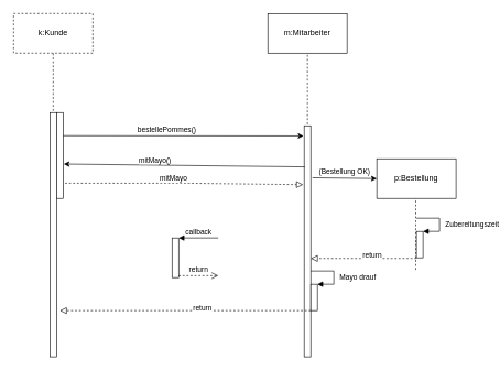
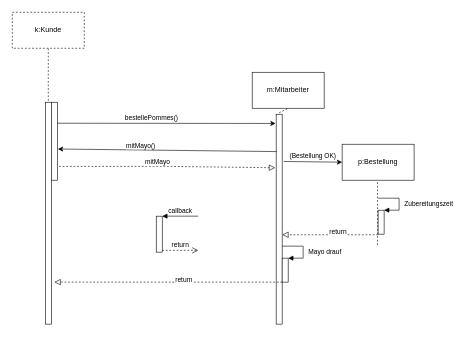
  <mxCell id="0" />
  <mxCell id="1" parent="0" />
  <mxCell id="2" value="k:Kunde" style="rounded=0;whiteSpace=wrap;html=1;dashed=1;" vertex="1" parent="1"><mxGeometry x="20" y="20" width="120" height="60" as="geometry" /></mxCell>
- <mxCell id="3" value="m:Mitarbeiter" style="rounded=0;whiteSpace=wrap;html=1;" vertex="1" parent="1"><mxGeometry x="405" y="20" width="120" height="60" as="geometry" /></mxCell>
+ <mxCell id="3" value="m:Mitarbeiter" style="rounded=0;whiteSpace=wrap;html=1;" vertex="1" parent="1"><mxGeometry x="420" y="120" width="120" height="60" as="geometry" /></mxCell>
  <mxCell id="4" value="" style="html=1;points=[];perimeter=orthogonalPerimeter;" vertex="1" parent="1"><mxGeometry x="75" y="170" width="10" height="370" as="geometry" /></mxCell>
  <mxCell id="5" value="" style="endArrow=none;dashed=1;html=1;entryX=0.5;entryY=1;entryDx=0;entryDy=0;exitX=0.5;exitY=-0.007;exitDx=0;exitDy=0;exitPerimeter=0;" edge="1" parent="1" source="4" target="2"><mxGeometry width="50" height="50" relative="1" as="geometry"><mxPoint x="-10" y="190" as="sourcePoint" /><mxPoint x="40" y="140" as="targetPoint" /></mxGeometry></mxCell>
  <mxCell id="6" value="" style="html=1;points=[];perimeter=orthogonalPerimeter;" vertex="1" parent="1"><mxGeometry x="460" y="190" width="10" height="350" as="geometry" /></mxCell>
  <mxCell id="7" value="" style="endArrow=none;dashed=1;html=1;entryX=0.5;entryY=1;entryDx=0;entryDy=0;exitX=0.5;exitY=-0.007;exitDx=0;exitDy=0;exitPerimeter=0;" edge="1" parent="1" source="6" target="3"><mxGeometry width="50" height="50" relative="1" as="geometry"><mxPoint x="375" y="180" as="sourcePoint" /><mxPoint x="465" y="70" as="targetPoint" /></mxGeometry></mxCell>
  <mxCell id="8" value="" style="endArrow=classic;html=1;entryX=-0.1;entryY=0.044;entryDx=0;entryDy=0;entryPerimeter=0;" edge="1" parent="1" target="6"><mxGeometry width="50" height="50" relative="1" as="geometry"><mxPoint x="90" y="205" as="sourcePoint" /><mxPoint x="320" y="240" as="targetPoint" /></mxGeometry></mxCell>
  <mxCell id="9" value="bestellePommes()" style="edgeLabel;html=1;align=center;verticalAlign=middle;resizable=0;points=[];" vertex="1" connectable="0" parent="8"><mxGeometry x="-0.124" y="-4" relative="1" as="geometry"><mxPoint y="-14" as="offset" /></mxGeometry></mxCell>
  <mxCell id="10" value="" style="endArrow=classic;html=1;exitX=0.082;exitY=0.178;exitDx=0;exitDy=0;exitPerimeter=0;entryX=1.1;entryY=0.6;entryDx=0;entryDy=0;entryPerimeter=0;" edge="1" parent="1" source="6" target="12"><mxGeometry width="50" height="50" relative="1" as="geometry"><mxPoint x="270" y="290" as="sourcePoint" /><mxPoint x="320" y="240" as="targetPoint" /></mxGeometry></mxCell>
  <mxCell id="11" value="mitMayo()" style="edgeLabel;html=1;align=center;verticalAlign=middle;resizable=0;points=[];" vertex="1" connectable="0" parent="10"><mxGeometry x="0.068" y="1" relative="1" as="geometry"><mxPoint x="-32" y="-10" as="offset" /></mxGeometry></mxCell>
  <mxCell id="12" value="" style="html=1;points=[];perimeter=orthogonalPerimeter;" vertex="1" parent="1"><mxGeometry x="85" y="170" width="10" height="130" as="geometry" /></mxCell>
  <mxCell id="13" value="" style="html=1;points=[];perimeter=orthogonalPerimeter;" vertex="1" parent="1"><mxGeometry x="260" y="360" width="10" height="60" as="geometry" /></mxCell>
  <mxCell id="14" value="callback" style="html=1;verticalAlign=bottom;endArrow=block;entryX=1;entryY=0;" edge="1" target="13" parent="1"><mxGeometry relative="1" as="geometry"><mxPoint x="330" y="360" as="sourcePoint" /></mxGeometry></mxCell>
  <mxCell id="15" value="return" style="html=1;verticalAlign=bottom;endArrow=open;dashed=1;endSize=8;exitX=1;exitY=0.95;" edge="1" source="13" parent="1"><mxGeometry relative="1" as="geometry"><mxPoint x="330" y="417" as="targetPoint" /></mxGeometry></mxCell>
  <mxCell id="16" value="" style="endArrow=block;startArrow=none;endFill=0;startFill=0;endSize=8;html=1;verticalAlign=bottom;dashed=1;labelBackgroundColor=none;exitX=1.3;exitY=0.823;exitDx=0;exitDy=0;exitPerimeter=0;entryX=-0.153;entryY=0.255;entryDx=0;entryDy=0;entryPerimeter=0;" edge="1" parent="1" source="12" target="6"><mxGeometry width="160" relative="1" as="geometry"><mxPoint x="210" y="270" as="sourcePoint" /><mxPoint x="370" y="270" as="targetPoint" /><Array as="points"><mxPoint x="280" y="277" /></Array></mxGeometry></mxCell>
  <mxCell id="17" value="mitMayo" style="edgeLabel;html=1;align=center;verticalAlign=middle;resizable=0;points=[];" vertex="1" connectable="0" parent="16"><mxGeometry x="-0.114" y="1" relative="1" as="geometry"><mxPoint x="3" y="-6" as="offset" /></mxGeometry></mxCell>
  <mxCell id="18" value="p:Bestellung" style="rounded=0;whiteSpace=wrap;html=1;" vertex="1" parent="1"><mxGeometry x="570" y="240" width="120" height="60" as="geometry" /></mxCell>
  <mxCell id="19" value="" style="endArrow=classic;html=1;entryX=0;entryY=0.5;entryDx=0;entryDy=0;exitX=1.259;exitY=0.225;exitDx=0;exitDy=0;exitPerimeter=0;" edge="1" parent="1" source="6" target="18"><mxGeometry width="50" height="50" relative="1" as="geometry"><mxPoint x="270" y="170" as="sourcePoint" /><mxPoint x="320" y="120" as="targetPoint" /></mxGeometry></mxCell>
  <mxCell id="20" value="(Bestellung OK)" style="edgeLabel;html=1;align=center;verticalAlign=middle;resizable=0;points=[];" vertex="1" connectable="0" parent="19"><mxGeometry x="-0.327" y="-1" relative="1" as="geometry"><mxPoint x="15" y="-11" as="offset" /></mxGeometry></mxCell>
  <mxCell id="21" value="" style="html=1;points=[];perimeter=orthogonalPerimeter;" vertex="1" parent="1"><mxGeometry x="630" y="350" width="10" height="40" as="geometry" /></mxCell>
  <mxCell id="22" value="Zubereitungszeit" style="edgeStyle=orthogonalEdgeStyle;html=1;align=left;spacingLeft=2;endArrow=block;rounded=0;entryX=1;entryY=0;" edge="1" target="21" parent="1"><mxGeometry x="0.125" y="5" relative="1" as="geometry"><mxPoint x="630" y="330" as="sourcePoint" /><Array as="points"><mxPoint x="665" y="330" /><mxPoint x="665" y="350" /></Array><mxPoint as="offset" /></mxGeometry></mxCell>
  <mxCell id="23" value="" style="endArrow=none;dashed=1;html=1;entryX=0.5;entryY=1;entryDx=0;entryDy=0;exitX=0.5;exitY=-0.007;exitDx=0;exitDy=0;exitPerimeter=0;" edge="1" parent="1"><mxGeometry width="50" height="50" relative="1" as="geometry"><mxPoint x="629" y="408.25" as="sourcePoint" /><mxPoint x="629" y="300" as="targetPoint" /></mxGeometry></mxCell>
  <mxCell id="24" value="" style="endArrow=block;startArrow=none;endFill=0;startFill=0;endSize=8;html=1;verticalAlign=bottom;dashed=1;labelBackgroundColor=none;exitX=0;exitY=1.025;exitDx=0;exitDy=0;exitPerimeter=0;" edge="1" parent="1" source="21" target="6"><mxGeometry width="160" relative="1" as="geometry"><mxPoint x="108" y="286.99" as="sourcePoint" /><mxPoint x="467" y="289" as="targetPoint" /><Array as="points"><mxPoint x="560" y="391" /></Array></mxGeometry></mxCell>
  <mxCell id="25" value="return" style="edgeLabel;html=1;align=center;verticalAlign=middle;resizable=0;points=[];" vertex="1" connectable="0" parent="24"><mxGeometry x="-0.114" y="1" relative="1" as="geometry"><mxPoint x="3" y="-6" as="offset" /></mxGeometry></mxCell>
  <mxCell id="26" value="Mayo drauf" style="edgeStyle=orthogonalEdgeStyle;html=1;align=left;spacingLeft=2;endArrow=block;rounded=0;entryX=1;entryY=0;" edge="1" target="27" parent="1"><mxGeometry x="0.125" y="5" relative="1" as="geometry"><mxPoint x="470" y="410" as="sourcePoint" /><Array as="points"><mxPoint x="505" y="410" /><mxPoint x="505" y="430" /></Array><mxPoint as="offset" /></mxGeometry></mxCell>
  <mxCell id="27" value="" style="html=1;points=[];perimeter=orthogonalPerimeter;" vertex="1" parent="1"><mxGeometry x="470" y="430" width="10" height="40" as="geometry" /></mxCell>
  <mxCell id="28" value="" style="endArrow=block;startArrow=none;endFill=0;startFill=0;endSize=8;html=1;verticalAlign=bottom;dashed=1;labelBackgroundColor=none;exitX=0;exitY=1.025;exitDx=0;exitDy=0;exitPerimeter=0;" edge="1" parent="1"><mxGeometry width="160" relative="1" as="geometry"><mxPoint x="470" y="470" as="sourcePoint" /><mxPoint x="90" y="470" as="targetPoint" /><Array as="points"><mxPoint x="400" y="470" /></Array></mxGeometry></mxCell>
  <mxCell id="29" value="return" style="edgeLabel;html=1;align=center;verticalAlign=middle;resizable=0;points=[];" vertex="1" connectable="0" parent="28"><mxGeometry x="-0.114" y="1" relative="1" as="geometry"><mxPoint x="3" y="-6" as="offset" /></mxGeometry></mxCell>
